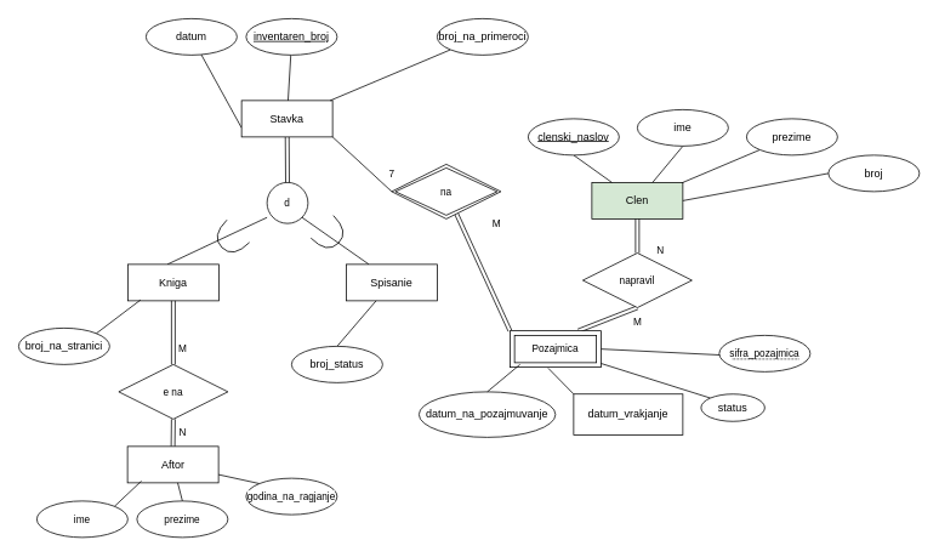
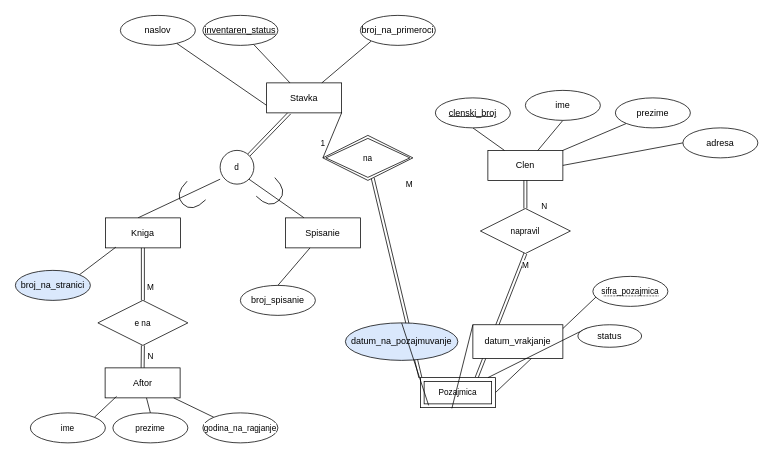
  <mxCell id="0" />
  <mxCell id="1" parent="0" />
  <mxCell id="2" style="rounded=0;orthogonalLoop=1;jettySize=auto;html=1;entryX=0;entryY=0.75;entryDx=0;entryDy=0;endArrow=none;endFill=0;" edge="1" parent="1" source="3" target="5"><mxGeometry relative="1" as="geometry" /></mxCell>
- <mxCell id="3" value="datum" style="ellipse;whiteSpace=wrap;html=1;align=center;" vertex="1" parent="1"><mxGeometry x="160" y="20" width="100" height="40" as="geometry" /></mxCell>
+ <mxCell id="3" value="naslov" style="ellipse;whiteSpace=wrap;html=1;align=center;" vertex="1" parent="1"><mxGeometry x="160" y="20" width="100" height="40" as="geometry" /></mxCell>
  <mxCell id="4" style="edgeStyle=none;shape=link;rounded=0;orthogonalLoop=1;jettySize=auto;html=1;strokeColor=default;align=center;verticalAlign=middle;fontFamily=Helvetica;fontSize=11;fontColor=default;labelBackgroundColor=default;endArrow=none;endFill=0;" edge="1" parent="1" source="5" target="10"><mxGeometry relative="1" as="geometry"><mxPoint x="315" y="190" as="targetPoint" /></mxGeometry></mxCell>
- <mxCell id="5" value="Stavka" style="whiteSpace=wrap;html=1;align=center;" vertex="1" parent="1"><mxGeometry x="265" y="110" width="100" height="40" as="geometry" /></mxCell>
+ <mxCell id="5" value="Stavka" style="whiteSpace=wrap;html=1;align=center;" vertex="1" parent="1"><mxGeometry x="355" y="110" width="100" height="40" as="geometry" /></mxCell>
  <mxCell id="6" value="" style="edgeStyle=none;shape=connector;rounded=0;orthogonalLoop=1;jettySize=auto;html=1;strokeColor=default;align=center;verticalAlign=middle;fontFamily=Helvetica;fontSize=11;fontColor=default;labelBackgroundColor=default;endArrow=none;endFill=0;" edge="1" parent="1" source="7" target="5"><mxGeometry relative="1" as="geometry" /></mxCell>
- <mxCell id="7" value="&lt;u&gt;inventaren_broj&lt;/u&gt;" style="ellipse;whiteSpace=wrap;html=1;align=center;" vertex="1" parent="1"><mxGeometry x="270" y="20" width="100" height="40" as="geometry" /></mxCell>
+ <mxCell id="7" value="&lt;u&gt;inventaren_status&lt;/u&gt;" style="ellipse;whiteSpace=wrap;html=1;align=center;" vertex="1" parent="1"><mxGeometry x="270" y="20" width="100" height="40" as="geometry" /></mxCell>
  <mxCell id="8" style="edgeStyle=none;shape=connector;rounded=0;orthogonalLoop=1;jettySize=auto;html=1;exitX=0;exitY=1;exitDx=0;exitDy=0;strokeColor=default;align=center;verticalAlign=middle;fontFamily=Helvetica;fontSize=11;fontColor=default;labelBackgroundColor=default;endArrow=none;endFill=0;" edge="1" parent="1" source="9" target="5"><mxGeometry relative="1" as="geometry" /></mxCell>
  <mxCell id="9" value="broj_na_primeroci" style="ellipse;whiteSpace=wrap;html=1;align=center;" vertex="1" parent="1"><mxGeometry x="480" y="20" width="100" height="40" as="geometry" /></mxCell>
  <mxCell id="10" value="d" style="ellipse;whiteSpace=wrap;html=1;aspect=fixed;fontFamily=Helvetica;fontSize=11;fontColor=default;labelBackgroundColor=default;" vertex="1" parent="1"><mxGeometry x="293" y="200" width="45" height="45" as="geometry" /></mxCell>
  <mxCell id="11" style="edgeStyle=none;shape=connector;rounded=0;orthogonalLoop=1;jettySize=auto;html=1;exitX=0.5;exitY=0;exitDx=0;exitDy=0;entryX=0;entryY=1;entryDx=0;entryDy=0;strokeColor=default;align=center;verticalAlign=middle;fontFamily=Helvetica;fontSize=11;fontColor=default;labelBackgroundColor=default;endArrow=none;endFill=0;" edge="1" parent="1"><mxGeometry relative="1" as="geometry"><mxPoint x="183.41" y="290" as="sourcePoint" /><mxPoint x="293" y="238.41" as="targetPoint" /></mxGeometry></mxCell>
  <mxCell id="12" value="Kniga" style="whiteSpace=wrap;html=1;align=center;" vertex="1" parent="1"><mxGeometry x="140" y="290" width="100" height="40" as="geometry" /></mxCell>
  <mxCell id="13" style="edgeStyle=none;shape=connector;rounded=0;orthogonalLoop=1;jettySize=auto;html=1;exitX=0.25;exitY=0;exitDx=0;exitDy=0;entryX=1;entryY=1;entryDx=0;entryDy=0;strokeColor=default;align=center;verticalAlign=middle;fontFamily=Helvetica;fontSize=11;fontColor=default;labelBackgroundColor=default;endArrow=none;endFill=0;" edge="1" parent="1" source="14" target="10"><mxGeometry relative="1" as="geometry" /></mxCell>
  <mxCell id="14" value="Spisanie" style="whiteSpace=wrap;html=1;align=center;" vertex="1" parent="1"><mxGeometry x="380" y="290" width="100" height="40" as="geometry" /></mxCell>
  <mxCell id="15" value="" style="shape=requiredInterface;html=1;verticalLabelPosition=bottom;sketch=0;fontFamily=Helvetica;fontSize=11;fontColor=default;labelBackgroundColor=default;rotation=135;" vertex="1" parent="1"><mxGeometry x="239.65" y="245" width="25.35" height="35.01" as="geometry" /></mxCell>
  <mxCell id="16" value="" style="shape=requiredInterface;html=1;verticalLabelPosition=bottom;sketch=0;fontFamily=Helvetica;fontSize=11;fontColor=default;labelBackgroundColor=default;rotation=-45;direction=south;" vertex="1" parent="1"><mxGeometry x="344.99" y="245" width="35.01" height="25.35" as="geometry" /></mxCell>
- <mxCell id="17" value="broj_na_stranici" style="ellipse;whiteSpace=wrap;html=1;align=center;" vertex="1" parent="1"><mxGeometry x="20" y="360" width="100" height="40" as="geometry" /></mxCell>
+ <mxCell id="17" value="broj_na_stranici" style="ellipse;whiteSpace=wrap;html=1;align=center;fillColor=#dae8fc;" vertex="1" parent="1"><mxGeometry x="20" y="360" width="100" height="40" as="geometry" /></mxCell>
  <mxCell id="18" style="edgeStyle=none;shape=connector;rounded=0;orthogonalLoop=1;jettySize=auto;html=1;exitX=1;exitY=0;exitDx=0;exitDy=0;entryX=0.14;entryY=0.975;entryDx=0;entryDy=0;entryPerimeter=0;strokeColor=default;align=center;verticalAlign=middle;fontFamily=Helvetica;fontSize=11;fontColor=default;labelBackgroundColor=default;endArrow=none;endFill=0;" edge="1" parent="1" source="17" target="12"><mxGeometry relative="1" as="geometry" /></mxCell>
  <mxCell id="19" style="edgeStyle=none;shape=connector;rounded=0;orthogonalLoop=1;jettySize=auto;html=1;exitX=0.5;exitY=0;exitDx=0;exitDy=0;strokeColor=default;align=center;verticalAlign=middle;fontFamily=Helvetica;fontSize=11;fontColor=default;labelBackgroundColor=default;endArrow=none;endFill=0;" edge="1" parent="1" source="20" target="14"><mxGeometry relative="1" as="geometry" /></mxCell>
- <mxCell id="20" value="broj_status" style="ellipse;whiteSpace=wrap;html=1;align=center;" vertex="1" parent="1"><mxGeometry x="320" y="380" width="100" height="40" as="geometry" /></mxCell>
+ <mxCell id="20" value="broj_spisanie" style="ellipse;whiteSpace=wrap;html=1;align=center;" vertex="1" parent="1"><mxGeometry x="320" y="380" width="100" height="40" as="geometry" /></mxCell>
  <mxCell id="21" style="edgeStyle=none;shape=link;rounded=0;orthogonalLoop=1;jettySize=auto;html=1;strokeColor=default;align=center;verticalAlign=middle;fontFamily=Helvetica;fontSize=11;fontColor=default;labelBackgroundColor=default;endArrow=none;endFill=0;" edge="1" parent="1" source="22" target="12"><mxGeometry relative="1" as="geometry" /></mxCell>
  <mxCell id="22" value="e na" style="shape=rhombus;perimeter=rhombusPerimeter;whiteSpace=wrap;html=1;align=center;fontFamily=Helvetica;fontSize=11;fontColor=default;labelBackgroundColor=default;" vertex="1" parent="1"><mxGeometry x="130" y="400" width="120" height="60" as="geometry" /></mxCell>
  <mxCell id="23" style="edgeStyle=none;shape=link;rounded=0;orthogonalLoop=1;jettySize=auto;html=1;exitX=0.5;exitY=0;exitDx=0;exitDy=0;entryX=0.5;entryY=1;entryDx=0;entryDy=0;strokeColor=default;align=center;verticalAlign=middle;fontFamily=Helvetica;fontSize=11;fontColor=default;labelBackgroundColor=default;endArrow=none;endFill=0;" edge="1" parent="1" source="24" target="22"><mxGeometry relative="1" as="geometry" /></mxCell>
  <mxCell id="24" value="Aftor" style="whiteSpace=wrap;html=1;align=center;" vertex="1" parent="1"><mxGeometry x="139.65" y="490" width="100" height="40" as="geometry" /></mxCell>
  <mxCell id="25" value="ime" style="ellipse;whiteSpace=wrap;html=1;align=center;fontFamily=Helvetica;fontSize=11;fontColor=default;labelBackgroundColor=default;" vertex="1" parent="1"><mxGeometry x="40" y="550" width="100" height="40" as="geometry" /></mxCell>
  <mxCell id="26" style="edgeStyle=none;shape=connector;rounded=0;orthogonalLoop=1;jettySize=auto;html=1;exitX=0.5;exitY=0;exitDx=0;exitDy=0;strokeColor=default;align=center;verticalAlign=middle;fontFamily=Helvetica;fontSize=11;fontColor=default;labelBackgroundColor=default;endArrow=none;endFill=0;" edge="1" parent="1" source="27" target="24"><mxGeometry relative="1" as="geometry" /></mxCell>
  <mxCell id="27" value="prezime" style="ellipse;whiteSpace=wrap;html=1;align=center;fontFamily=Helvetica;fontSize=11;fontColor=default;labelBackgroundColor=default;" vertex="1" parent="1"><mxGeometry x="150" y="550" width="100" height="40" as="geometry" /></mxCell>
  <mxCell id="28" style="edgeStyle=none;shape=connector;rounded=0;orthogonalLoop=1;jettySize=auto;html=1;exitX=0;exitY=0;exitDx=0;exitDy=0;strokeColor=default;align=center;verticalAlign=middle;fontFamily=Helvetica;fontSize=11;fontColor=default;labelBackgroundColor=default;endArrow=none;endFill=0;" edge="1" parent="1" source="29" target="24"><mxGeometry relative="1" as="geometry" /></mxCell>
- <mxCell id="29" value="godina_na_ragjanje" style="ellipse;whiteSpace=wrap;html=1;align=center;fontFamily=Helvetica;fontSize=11;fontColor=default;labelBackgroundColor=default;" vertex="1" parent="1"><mxGeometry x="270" y="525" width="100" height="40" as="geometry" /></mxCell>
+ <mxCell id="29" value="godina_na_ragjanje" style="ellipse;whiteSpace=wrap;html=1;align=center;fontFamily=Helvetica;fontSize=11;fontColor=default;labelBackgroundColor=default;" vertex="1" parent="1"><mxGeometry x="270" y="550" width="100" height="40" as="geometry" /></mxCell>
  <mxCell id="30" style="edgeStyle=none;shape=connector;rounded=0;orthogonalLoop=1;jettySize=auto;html=1;exitX=1;exitY=0;exitDx=0;exitDy=0;entryX=0.153;entryY=0.95;entryDx=0;entryDy=0;entryPerimeter=0;strokeColor=default;align=center;verticalAlign=middle;fontFamily=Helvetica;fontSize=11;fontColor=default;labelBackgroundColor=default;endArrow=none;endFill=0;" edge="1" parent="1" source="25" target="24"><mxGeometry relative="1" as="geometry" /></mxCell>
  <mxCell id="31" value="M" style="text;html=1;align=center;verticalAlign=middle;resizable=0;points=[];autosize=1;strokeColor=none;fillColor=none;fontFamily=Helvetica;fontSize=11;fontColor=default;labelBackgroundColor=default;" vertex="1" parent="1"><mxGeometry x="185" y="368" width="30" height="30" as="geometry" /></mxCell>
  <mxCell id="32" value="N" style="text;html=1;align=center;verticalAlign=middle;resizable=0;points=[];autosize=1;strokeColor=none;fillColor=none;fontFamily=Helvetica;fontSize=11;fontColor=default;labelBackgroundColor=default;" vertex="1" parent="1"><mxGeometry x="185" y="460" width="30" height="30" as="geometry" /></mxCell>
- <mxCell id="33" value="Clen" style="whiteSpace=wrap;html=1;align=center;fillColor=#d5e8d4;" vertex="1" parent="1"><mxGeometry x="650" y="200" width="100" height="40" as="geometry" /></mxCell>
+ <mxCell id="33" value="Clen" style="whiteSpace=wrap;html=1;align=center;" vertex="1" parent="1"><mxGeometry x="650" y="200" width="100" height="40" as="geometry" /></mxCell>
  <mxCell id="34" style="edgeStyle=none;shape=connector;rounded=0;orthogonalLoop=1;jettySize=auto;html=1;exitX=0.5;exitY=1;exitDx=0;exitDy=0;strokeColor=default;align=center;verticalAlign=middle;fontFamily=Helvetica;fontSize=11;fontColor=default;labelBackgroundColor=default;endArrow=none;endFill=0;" edge="1" parent="1" source="35" target="33"><mxGeometry relative="1" as="geometry" /></mxCell>
  <mxCell id="35" value="ime" style="ellipse;whiteSpace=wrap;html=1;align=center;" vertex="1" parent="1"><mxGeometry x="700" y="120" width="100" height="40" as="geometry" /></mxCell>
  <mxCell id="36" style="edgeStyle=none;shape=connector;rounded=0;orthogonalLoop=1;jettySize=auto;html=1;exitX=0;exitY=1;exitDx=0;exitDy=0;entryX=1;entryY=0;entryDx=0;entryDy=0;strokeColor=default;align=center;verticalAlign=middle;fontFamily=Helvetica;fontSize=11;fontColor=default;labelBackgroundColor=default;endArrow=none;endFill=0;" edge="1" parent="1" source="37" target="33"><mxGeometry relative="1" as="geometry" /></mxCell>
  <mxCell id="37" value="prezime" style="ellipse;whiteSpace=wrap;html=1;align=center;" vertex="1" parent="1"><mxGeometry x="820" y="130" width="100" height="40" as="geometry" /></mxCell>
  <mxCell id="38" style="edgeStyle=none;shape=connector;rounded=0;orthogonalLoop=1;jettySize=auto;html=1;exitX=0;exitY=0.5;exitDx=0;exitDy=0;entryX=1;entryY=0.5;entryDx=0;entryDy=0;strokeColor=default;align=center;verticalAlign=middle;fontFamily=Helvetica;fontSize=11;fontColor=default;labelBackgroundColor=default;endArrow=none;endFill=0;" edge="1" parent="1" source="39" target="33"><mxGeometry relative="1" as="geometry" /></mxCell>
- <mxCell id="39" value="broj" style="ellipse;whiteSpace=wrap;html=1;align=center;" vertex="1" parent="1"><mxGeometry x="910" y="170" width="100" height="40" as="geometry" /></mxCell>
+ <mxCell id="39" value="adresa" style="ellipse;whiteSpace=wrap;html=1;align=center;" vertex="1" parent="1"><mxGeometry x="910" y="170" width="100" height="40" as="geometry" /></mxCell>
  <mxCell id="40" style="edgeStyle=none;shape=connector;rounded=0;orthogonalLoop=1;jettySize=auto;html=1;exitX=0.5;exitY=1;exitDx=0;exitDy=0;strokeColor=default;align=center;verticalAlign=middle;fontFamily=Helvetica;fontSize=11;fontColor=default;labelBackgroundColor=default;endArrow=none;endFill=0;" edge="1" parent="1" source="41" target="33"><mxGeometry relative="1" as="geometry" /></mxCell>
- <mxCell id="41" value="&lt;u&gt;clenski_naslov&lt;/u&gt;" style="ellipse;whiteSpace=wrap;html=1;align=center;" vertex="1" parent="1"><mxGeometry x="580" y="130" width="100" height="40" as="geometry" /></mxCell>
+ <mxCell id="41" value="&lt;u&gt;clenski_broj&lt;/u&gt;" style="ellipse;whiteSpace=wrap;html=1;align=center;" vertex="1" parent="1"><mxGeometry x="580" y="130" width="100" height="40" as="geometry" /></mxCell>
  <mxCell id="42" style="edgeStyle=none;shape=link;rounded=0;orthogonalLoop=1;jettySize=auto;html=1;exitX=0;exitY=0;exitDx=0;exitDy=0;strokeColor=default;align=center;verticalAlign=middle;fontFamily=Helvetica;fontSize=11;fontColor=default;labelBackgroundColor=default;endArrow=none;endFill=0;" edge="1" parent="1" source="45" target="47"><mxGeometry relative="1" as="geometry" /></mxCell>
  <mxCell id="43" style="edgeStyle=none;shape=link;rounded=0;orthogonalLoop=1;jettySize=auto;html=1;exitX=0.75;exitY=0;exitDx=0;exitDy=0;entryX=0.5;entryY=1;entryDx=0;entryDy=0;strokeColor=default;align=center;verticalAlign=middle;fontFamily=Helvetica;fontSize=11;fontColor=default;labelBackgroundColor=default;endArrow=none;endFill=0;" edge="1" parent="1" source="45" target="58"><mxGeometry relative="1" as="geometry" /></mxCell>
  <mxCell id="44" style="edgeStyle=none;shape=connector;rounded=0;orthogonalLoop=1;jettySize=auto;html=1;exitX=1;exitY=0.5;exitDx=0;exitDy=0;strokeColor=default;align=center;verticalAlign=middle;fontFamily=Helvetica;fontSize=11;fontColor=default;labelBackgroundColor=default;endArrow=none;endFill=0;" edge="1" parent="1" source="45"><mxGeometry relative="1" as="geometry"><mxPoint x="800" y="390" as="targetPoint" /></mxGeometry></mxCell>
- <mxCell id="45" value="Pozajmica" style="shape=ext;margin=3;double=1;whiteSpace=wrap;html=1;align=center;fontFamily=Helvetica;fontSize=11;fontColor=default;labelBackgroundColor=default;" vertex="1" parent="1"><mxGeometry x="560" y="363" width="100" height="40" as="geometry" /></mxCell>
+ <mxCell id="45" value="Pozajmica" style="shape=ext;margin=3;double=1;whiteSpace=wrap;html=1;align=center;fontFamily=Helvetica;fontSize=11;fontColor=default;labelBackgroundColor=default;" vertex="1" parent="1"><mxGeometry x="560" y="503" width="100" height="40" as="geometry" /></mxCell>
  <mxCell id="46" style="edgeStyle=none;shape=connector;rounded=0;orthogonalLoop=1;jettySize=auto;html=1;exitX=0;exitY=0.5;exitDx=0;exitDy=0;entryX=1;entryY=1;entryDx=0;entryDy=0;strokeColor=default;align=center;verticalAlign=middle;fontFamily=Helvetica;fontSize=11;fontColor=default;labelBackgroundColor=default;endArrow=none;endFill=0;" edge="1" parent="1" source="47" target="5"><mxGeometry relative="1" as="geometry" /></mxCell>
  <mxCell id="47" value="na" style="shape=rhombus;double=1;perimeter=rhombusPerimeter;whiteSpace=wrap;html=1;align=center;fontFamily=Helvetica;fontSize=11;fontColor=default;labelBackgroundColor=default;" vertex="1" parent="1"><mxGeometry x="430" y="180" width="120" height="60" as="geometry" /></mxCell>
- <mxCell id="48" value="7" style="text;html=1;align=center;verticalAlign=middle;resizable=0;points=[];autosize=1;strokeColor=none;fillColor=none;fontFamily=Helvetica;fontSize=11;fontColor=default;labelBackgroundColor=default;" vertex="1" parent="1"><mxGeometry x="415" y="175" width="30" height="30" as="geometry" /></mxCell>
+ <mxCell id="48" value="1" style="text;html=1;align=center;verticalAlign=middle;resizable=0;points=[];autosize=1;strokeColor=none;fillColor=none;fontFamily=Helvetica;fontSize=11;fontColor=default;labelBackgroundColor=default;" vertex="1" parent="1"><mxGeometry x="415" y="175" width="30" height="30" as="geometry" /></mxCell>
  <mxCell id="49" value="M" style="text;html=1;align=center;verticalAlign=middle;resizable=0;points=[];autosize=1;strokeColor=none;fillColor=none;fontFamily=Helvetica;fontSize=11;fontColor=default;labelBackgroundColor=default;" vertex="1" parent="1"><mxGeometry x="530" y="230" width="30" height="30" as="geometry" /></mxCell>
- <mxCell id="50" value="datum_na_pozajmuvanje" style="ellipse;whiteSpace=wrap;html=1;align=center;" vertex="1" parent="1"><mxGeometry x="460" y="430" width="150" height="50" as="geometry" /></mxCell>
+ <mxCell id="50" value="datum_na_pozajmuvanje" style="ellipse;whiteSpace=wrap;html=1;align=center;fillColor=#dae8fc;" vertex="1" parent="1"><mxGeometry x="460" y="430" width="150" height="50" as="geometry" /></mxCell>
  <mxCell id="51" value="datum_vrakjanje" style="whiteSpace=wrap;html=1;align=center;rounded=0;" vertex="1" parent="1"><mxGeometry x="630" y="432.5" width="120" height="45" as="geometry" /></mxCell>
  <mxCell id="52" style="edgeStyle=none;shape=connector;rounded=0;orthogonalLoop=1;jettySize=auto;html=1;exitX=0;exitY=0;exitDx=0;exitDy=0;strokeColor=default;align=center;verticalAlign=middle;fontFamily=Helvetica;fontSize=11;fontColor=default;labelBackgroundColor=default;endArrow=none;endFill=0;" edge="1" parent="1" source="53" target="45"><mxGeometry relative="1" as="geometry" /></mxCell>
- <mxCell id="53" value="status" style="ellipse;whiteSpace=wrap;html=1;align=center;" vertex="1" parent="1"><mxGeometry x="770" y="432.5" width="70" height="30" as="geometry" /></mxCell>
+ <mxCell id="53" value="status" style="ellipse;whiteSpace=wrap;html=1;align=center;" vertex="1" parent="1"><mxGeometry x="770" y="432.5" width="85" height="30" as="geometry" /></mxCell>
  <mxCell id="54" style="edgeStyle=none;shape=connector;rounded=0;orthogonalLoop=1;jettySize=auto;html=1;exitX=0.5;exitY=1;exitDx=0;exitDy=0;strokeColor=default;align=center;verticalAlign=middle;fontFamily=Helvetica;fontSize=11;fontColor=default;labelBackgroundColor=default;endArrow=none;endFill=0;" edge="1" parent="1" source="53" target="53"><mxGeometry relative="1" as="geometry" /></mxCell>
  <mxCell id="55" style="edgeStyle=none;shape=connector;rounded=0;orthogonalLoop=1;jettySize=auto;html=1;exitX=0.5;exitY=0;exitDx=0;exitDy=0;entryX=0.11;entryY=0.925;entryDx=0;entryDy=0;entryPerimeter=0;strokeColor=default;align=center;verticalAlign=middle;fontFamily=Helvetica;fontSize=11;fontColor=default;labelBackgroundColor=default;endArrow=none;endFill=0;" edge="1" parent="1" source="50" target="45"><mxGeometry relative="1" as="geometry" /></mxCell>
  <mxCell id="56" style="edgeStyle=none;shape=connector;rounded=0;orthogonalLoop=1;jettySize=auto;html=1;exitX=0;exitY=0;exitDx=0;exitDy=0;entryX=0.42;entryY=1.025;entryDx=0;entryDy=0;entryPerimeter=0;strokeColor=default;align=center;verticalAlign=middle;fontFamily=Helvetica;fontSize=11;fontColor=default;labelBackgroundColor=default;endArrow=none;endFill=0;" edge="1" parent="1" source="51" target="45"><mxGeometry relative="1" as="geometry" /></mxCell>
  <mxCell id="57" style="edgeStyle=none;shape=link;rounded=0;orthogonalLoop=1;jettySize=auto;html=1;exitX=0.5;exitY=0;exitDx=0;exitDy=0;strokeColor=default;align=center;verticalAlign=middle;fontFamily=Helvetica;fontSize=11;fontColor=default;labelBackgroundColor=default;endArrow=none;endFill=0;" edge="1" parent="1" source="58" target="33"><mxGeometry relative="1" as="geometry" /></mxCell>
  <mxCell id="58" value="napravil" style="shape=rhombus;perimeter=rhombusPerimeter;whiteSpace=wrap;html=1;align=center;fontFamily=Helvetica;fontSize=11;fontColor=default;labelBackgroundColor=default;" vertex="1" parent="1"><mxGeometry x="640" y="277.51" width="120" height="60" as="geometry" /></mxCell>
  <mxCell id="59" value="" style="edgeStyle=none;shape=connector;rounded=0;orthogonalLoop=1;jettySize=auto;html=1;strokeColor=default;align=center;verticalAlign=middle;fontFamily=Helvetica;fontSize=11;fontColor=default;labelBackgroundColor=default;endArrow=none;endFill=0;" edge="1" parent="1" source="60" target="58"><mxGeometry relative="1" as="geometry" /></mxCell>
  <mxCell id="60" value="M" style="text;html=1;align=center;verticalAlign=middle;resizable=0;points=[];autosize=1;strokeColor=none;fillColor=none;fontFamily=Helvetica;fontSize=11;fontColor=default;labelBackgroundColor=default;" vertex="1" parent="1"><mxGeometry x="685" y="338" width="30" height="30" as="geometry" /></mxCell>
  <mxCell id="61" value="N" style="text;html=1;align=center;verticalAlign=middle;resizable=0;points=[];autosize=1;strokeColor=none;fillColor=none;fontFamily=Helvetica;fontSize=11;fontColor=default;labelBackgroundColor=default;" vertex="1" parent="1"><mxGeometry x="710" y="260" width="30" height="30" as="geometry" /></mxCell>
  <mxCell id="62" value="&lt;span style=&quot;border-bottom: 1px dotted&quot;&gt;sifra_pozajmica&lt;/span&gt;" style="ellipse;whiteSpace=wrap;html=1;align=center;fontFamily=Helvetica;fontSize=11;fontColor=default;labelBackgroundColor=default;" vertex="1" parent="1"><mxGeometry x="790" y="368" width="100" height="40" as="geometry" /></mxCell>
